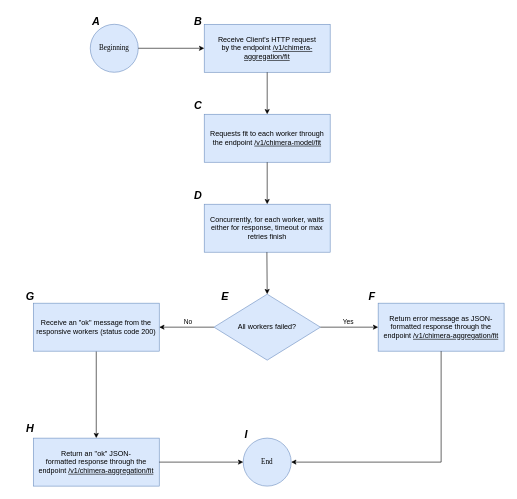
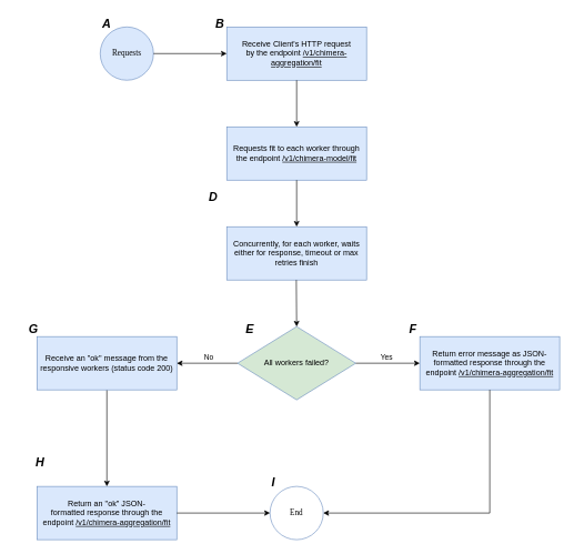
  <mxCell id="0" />
  <mxCell id="1" parent="0" />
- <mxCell id="2" value="&lt;font face=&quot;Verdana&quot;&gt;Beginning&lt;/font&gt;" style="ellipse;whiteSpace=wrap;html=1;aspect=fixed;fillColor=#dae8fc;strokeColor=#6c8ebf;" parent="1" vertex="1"><mxGeometry x="150" y="40" width="80" height="80" as="geometry" /></mxCell>
+ <mxCell id="2" value="&lt;font face=&quot;Verdana&quot;&gt;Requests&lt;/font&gt;" style="ellipse;whiteSpace=wrap;html=1;aspect=fixed;fillColor=#dae8fc;strokeColor=#6c8ebf;" parent="1" vertex="1"><mxGeometry x="150" y="40" width="80" height="80" as="geometry" /></mxCell>
  <mxCell id="3" value="&lt;font face=&quot;Helvetica&quot; style=&quot;font-size: 18px;&quot;&gt;&lt;i style=&quot;&quot;&gt;&lt;b style=&quot;&quot;&gt;A&lt;/b&gt;&lt;/i&gt;&lt;/font&gt;" style="text;html=1;align=center;verticalAlign=middle;whiteSpace=wrap;rounded=0;" parent="1" vertex="1"><mxGeometry x="130" y="20" width="60" height="30" as="geometry" /></mxCell>
  <mxCell id="4" value="Receive Client's HTTP request&lt;div&gt;by the endpoint &lt;u&gt;/v1/chimera-aggregation/fit&lt;/u&gt;&lt;/div&gt;" style="rounded=0;whiteSpace=wrap;html=1;fillColor=#dae8fc;strokeColor=#6c8ebf;" parent="1" vertex="1"><mxGeometry x="340" y="40" width="210" height="80" as="geometry" /></mxCell>
  <mxCell id="5" value="Requests fit to each worker through the endpoint &lt;u&gt;/v1/chimera-model/fit&lt;/u&gt;" style="rounded=0;whiteSpace=wrap;html=1;fillColor=#dae8fc;strokeColor=#6c8ebf;" parent="1" vertex="1"><mxGeometry x="340" y="190" width="210" height="80" as="geometry" /></mxCell>
  <mxCell id="6" value="" style="endArrow=classic;html=1;rounded=0;exitX=1;exitY=0.5;exitDx=0;exitDy=0;entryX=0;entryY=0.5;entryDx=0;entryDy=0;" parent="1" source="2" target="4" edge="1"><mxGeometry width="50" height="50" relative="1" as="geometry"><mxPoint x="430" y="300" as="sourcePoint" /><mxPoint x="480" y="250" as="targetPoint" /></mxGeometry></mxCell>
  <mxCell id="7" value="&lt;font face=&quot;Helvetica&quot; style=&quot;font-size: 18px;&quot;&gt;&lt;i style=&quot;&quot;&gt;&lt;b style=&quot;&quot;&gt;B&lt;/b&gt;&lt;/i&gt;&lt;/font&gt;" style="text;html=1;align=center;verticalAlign=middle;whiteSpace=wrap;rounded=0;" parent="1" vertex="1"><mxGeometry x="300" y="20" width="60" height="30" as="geometry" /></mxCell>
  <mxCell id="8" value="" style="endArrow=classic;html=1;rounded=0;exitX=0.5;exitY=1;exitDx=0;exitDy=0;entryX=0.5;entryY=0;entryDx=0;entryDy=0;" parent="1" source="4" target="5" edge="1"><mxGeometry width="50" height="50" relative="1" as="geometry"><mxPoint x="360" y="300" as="sourcePoint" /><mxPoint x="420" y="220" as="targetPoint" /></mxGeometry></mxCell>
  <mxCell id="9" value="" style="edgeStyle=orthogonalEdgeStyle;rounded=0;orthogonalLoop=1;jettySize=auto;html=1;entryX=0.5;entryY=0;entryDx=0;entryDy=0;" parent="1" source="10" target="22" edge="1"><mxGeometry relative="1" as="geometry"><mxPoint x="160" y="680" as="targetPoint" /></mxGeometry></mxCell>
  <mxCell id="10" value="Receive an &quot;ok&quot; message from the responsive workers (status code 200)" style="rounded=0;whiteSpace=wrap;html=1;fillColor=#dae8fc;strokeColor=#6c8ebf;" parent="1" vertex="1"><mxGeometry x="55" y="505" width="210" height="80" as="geometry" /></mxCell>
  <mxCell id="11" value="" style="endArrow=classic;html=1;rounded=0;exitX=0.5;exitY=1;exitDx=0;exitDy=0;entryX=0.5;entryY=0;entryDx=0;entryDy=0;" parent="1" source="5" edge="1"><mxGeometry width="50" height="50" relative="1" as="geometry"><mxPoint x="360" y="300" as="sourcePoint" /><mxPoint x="445" y="340" as="targetPoint" /></mxGeometry></mxCell>
- <mxCell id="12" value="All workers failed?" style="rhombus;whiteSpace=wrap;html=1;fillColor=#dae8fc;strokeColor=#6c8ebf;" parent="1" vertex="1"><mxGeometry x="356.25" y="490" width="177.5" height="110" as="geometry" /></mxCell>
+ <mxCell id="12" value="All workers failed?" style="rhombus;whiteSpace=wrap;html=1;fillColor=#d5e8d4;strokeColor=#6c8ebf;" parent="1" vertex="1"><mxGeometry x="356.25" y="490" width="177.5" height="110" as="geometry" /></mxCell>
  <mxCell id="13" value="Concurrently, for each worker, waits either for response, timeout or max retries finish" style="rounded=0;whiteSpace=wrap;html=1;fillColor=#dae8fc;strokeColor=#6c8ebf;" parent="1" vertex="1"><mxGeometry x="340" y="340" width="210" height="80" as="geometry" /></mxCell>
  <mxCell id="14" value="" style="endArrow=classic;html=1;rounded=0;exitX=0.5;exitY=1;exitDx=0;exitDy=0;entryX=0.5;entryY=0;entryDx=0;entryDy=0;" parent="1" target="12" edge="1"><mxGeometry width="50" height="50" relative="1" as="geometry"><mxPoint x="444.5" y="420" as="sourcePoint" /><mxPoint x="444.5" y="490" as="targetPoint" /></mxGeometry></mxCell>
  <mxCell id="15" value="" style="endArrow=classic;html=1;rounded=0;exitX=1;exitY=0.5;exitDx=0;exitDy=0;entryX=0;entryY=0.5;entryDx=0;entryDy=0;" parent="1" source="12" target="19" edge="1"><mxGeometry width="50" height="50" relative="1" as="geometry"><mxPoint x="360" y="500" as="sourcePoint" /><mxPoint x="630" y="545" as="targetPoint" /></mxGeometry></mxCell>
  <mxCell id="16" value="Yes" style="edgeLabel;html=1;align=center;verticalAlign=middle;resizable=0;points=[];" parent="15" vertex="1" connectable="0"><mxGeometry x="-0.351" y="3" relative="1" as="geometry"><mxPoint x="15" y="-7" as="offset" /></mxGeometry></mxCell>
  <mxCell id="17" value="" style="endArrow=classic;html=1;rounded=0;exitX=0;exitY=0.5;exitDx=0;exitDy=0;entryX=1;entryY=0.5;entryDx=0;entryDy=0;" parent="1" source="12" target="10" edge="1"><mxGeometry width="50" height="50" relative="1" as="geometry"><mxPoint x="544" y="555" as="sourcePoint" /><mxPoint x="270" y="545" as="targetPoint" /></mxGeometry></mxCell>
  <mxCell id="18" value="No" style="edgeLabel;html=1;align=center;verticalAlign=middle;resizable=0;points=[];" parent="17" vertex="1" connectable="0"><mxGeometry x="0.086" y="-2" relative="1" as="geometry"><mxPoint x="6" y="-8" as="offset" /></mxGeometry></mxCell>
  <mxCell id="19" value="Return error message as JSON-formatted response through the endpoint&amp;nbsp;&lt;u&gt;/v1/chimera-aggregation/fit&lt;/u&gt;" style="rounded=0;whiteSpace=wrap;html=1;fillColor=#dae8fc;strokeColor=#6c8ebf;" parent="1" vertex="1"><mxGeometry x="630" y="505" width="210" height="80" as="geometry" /></mxCell>
- <mxCell id="20" value="&lt;font face=&quot;Verdana&quot;&gt;End&lt;/font&gt;" style="ellipse;whiteSpace=wrap;html=1;aspect=fixed;fillColor=#dae8fc;strokeColor=#6c8ebf;" parent="1" vertex="1"><mxGeometry x="405" y="730" width="80" height="80" as="geometry" /></mxCell>
+ <mxCell id="20" value="&lt;font face=&quot;Verdana&quot;&gt;End&lt;/font&gt;" style="ellipse;whiteSpace=wrap;html=1;aspect=fixed;fillColor=#ffffff;strokeColor=#6c8ebf;" parent="1" vertex="1"><mxGeometry x="405" y="730" width="80" height="80" as="geometry" /></mxCell>
  <mxCell id="21" value="" style="endArrow=classic;html=1;rounded=0;exitX=0.5;exitY=1;exitDx=0;exitDy=0;entryX=1;entryY=0.5;entryDx=0;entryDy=0;" parent="1" source="19" target="20" edge="1"><mxGeometry width="50" height="50" relative="1" as="geometry"><mxPoint x="360" y="700" as="sourcePoint" /><mxPoint x="735" y="1600" as="targetPoint" /><Array as="points"><mxPoint x="735" y="770" /></Array></mxGeometry></mxCell>
  <mxCell id="22" value="Return an &quot;ok&quot; JSON-formatted&amp;nbsp;response through the endpoint&amp;nbsp;&lt;u&gt;/v1/chimera-aggregation/fit&lt;/u&gt;" style="rounded=0;whiteSpace=wrap;html=1;fillColor=#dae8fc;strokeColor=#6c8ebf;" parent="1" vertex="1"><mxGeometry x="55" y="730" width="210" height="80" as="geometry" /></mxCell>
  <mxCell id="23" value="" style="endArrow=classic;html=1;rounded=0;exitX=1;exitY=0.5;exitDx=0;exitDy=0;entryX=0;entryY=0.5;entryDx=0;entryDy=0;" parent="1" source="22" target="20" edge="1"><mxGeometry width="50" height="50" relative="1" as="geometry"><mxPoint x="360" y="700" as="sourcePoint" /><mxPoint x="410" y="650" as="targetPoint" /></mxGeometry></mxCell>
- <mxCell id="24" value="&lt;font face=&quot;Helvetica&quot; style=&quot;font-size: 18px;&quot;&gt;&lt;i style=&quot;&quot;&gt;&lt;b style=&quot;&quot;&gt;C&lt;/b&gt;&lt;/i&gt;&lt;/font&gt;" style="text;html=1;align=center;verticalAlign=middle;whiteSpace=wrap;rounded=0;" parent="1" vertex="1"><mxGeometry x="300" y="160" width="60" height="30" as="geometry" /></mxCell>
- <mxCell id="25" value="&lt;font face=&quot;Helvetica&quot; style=&quot;font-size: 18px;&quot;&gt;&lt;i style=&quot;&quot;&gt;&lt;b style=&quot;&quot;&gt;D&lt;/b&gt;&lt;/i&gt;&lt;/font&gt;" style="text;html=1;align=center;verticalAlign=middle;whiteSpace=wrap;rounded=0;" parent="1" vertex="1"><mxGeometry x="300" y="310" width="60" height="30" as="geometry" /></mxCell>
+ <mxCell id="25" value="&lt;font face=&quot;Helvetica&quot; style=&quot;font-size: 18px;&quot;&gt;&lt;i style=&quot;&quot;&gt;&lt;b style=&quot;&quot;&gt;D&lt;/b&gt;&lt;/i&gt;&lt;/font&gt;" style="text;html=1;align=center;verticalAlign=middle;whiteSpace=wrap;rounded=0;" parent="1" vertex="1"><mxGeometry x="290" y="280" width="60" height="30" as="geometry" /></mxCell>
  <mxCell id="26" value="&lt;font face=&quot;Helvetica&quot; style=&quot;font-size: 18px;&quot;&gt;&lt;i style=&quot;&quot;&gt;&lt;b style=&quot;&quot;&gt;F&lt;/b&gt;&lt;/i&gt;&lt;/font&gt;" style="text;html=1;align=center;verticalAlign=middle;whiteSpace=wrap;rounded=0;" parent="1" vertex="1"><mxGeometry x="590" y="480" width="60" height="30" as="geometry" /></mxCell>
  <mxCell id="27" value="&lt;font face=&quot;Helvetica&quot; style=&quot;font-size: 18px;&quot;&gt;&lt;i style=&quot;&quot;&gt;&lt;b style=&quot;&quot;&gt;G&lt;/b&gt;&lt;/i&gt;&lt;/font&gt;" style="text;html=1;align=center;verticalAlign=middle;whiteSpace=wrap;rounded=0;" parent="1" vertex="1"><mxGeometry x="20" y="480" width="60" height="30" as="geometry" /></mxCell>
  <mxCell id="28" value="&lt;font face=&quot;Helvetica&quot; style=&quot;font-size: 18px;&quot;&gt;&lt;i style=&quot;&quot;&gt;&lt;b style=&quot;&quot;&gt;E&lt;/b&gt;&lt;/i&gt;&lt;/font&gt;" style="text;html=1;align=center;verticalAlign=middle;whiteSpace=wrap;rounded=0;" parent="1" vertex="1"><mxGeometry x="345" y="480" width="60" height="30" as="geometry" /></mxCell>
- <mxCell id="29" value="&lt;font face=&quot;Helvetica&quot; style=&quot;font-size: 18px;&quot;&gt;&lt;i style=&quot;&quot;&gt;&lt;b style=&quot;&quot;&gt;H&lt;/b&gt;&lt;/i&gt;&lt;/font&gt;" style="text;html=1;align=center;verticalAlign=middle;whiteSpace=wrap;rounded=0;" vertex="1" parent="1"><mxGeometry x="20" y="700" width="60" height="30" as="geometry" /></mxCell>
+ <mxCell id="29" value="&lt;font face=&quot;Helvetica&quot; style=&quot;font-size: 18px;&quot;&gt;&lt;i style=&quot;&quot;&gt;&lt;b style=&quot;&quot;&gt;H&lt;/b&gt;&lt;/i&gt;&lt;/font&gt;" style="text;html=1;align=center;verticalAlign=middle;whiteSpace=wrap;rounded=0;" vertex="1" parent="1"><mxGeometry x="30" y="680" width="60" height="30" as="geometry" /></mxCell>
  <mxCell id="30" value="&lt;font face=&quot;Helvetica&quot; style=&quot;font-size: 18px;&quot;&gt;&lt;i style=&quot;&quot;&gt;&lt;b style=&quot;&quot;&gt;I&lt;/b&gt;&lt;/i&gt;&lt;/font&gt;" style="text;html=1;align=center;verticalAlign=middle;whiteSpace=wrap;rounded=0;" vertex="1" parent="1"><mxGeometry x="380" y="710" width="60" height="30" as="geometry" /></mxCell>
